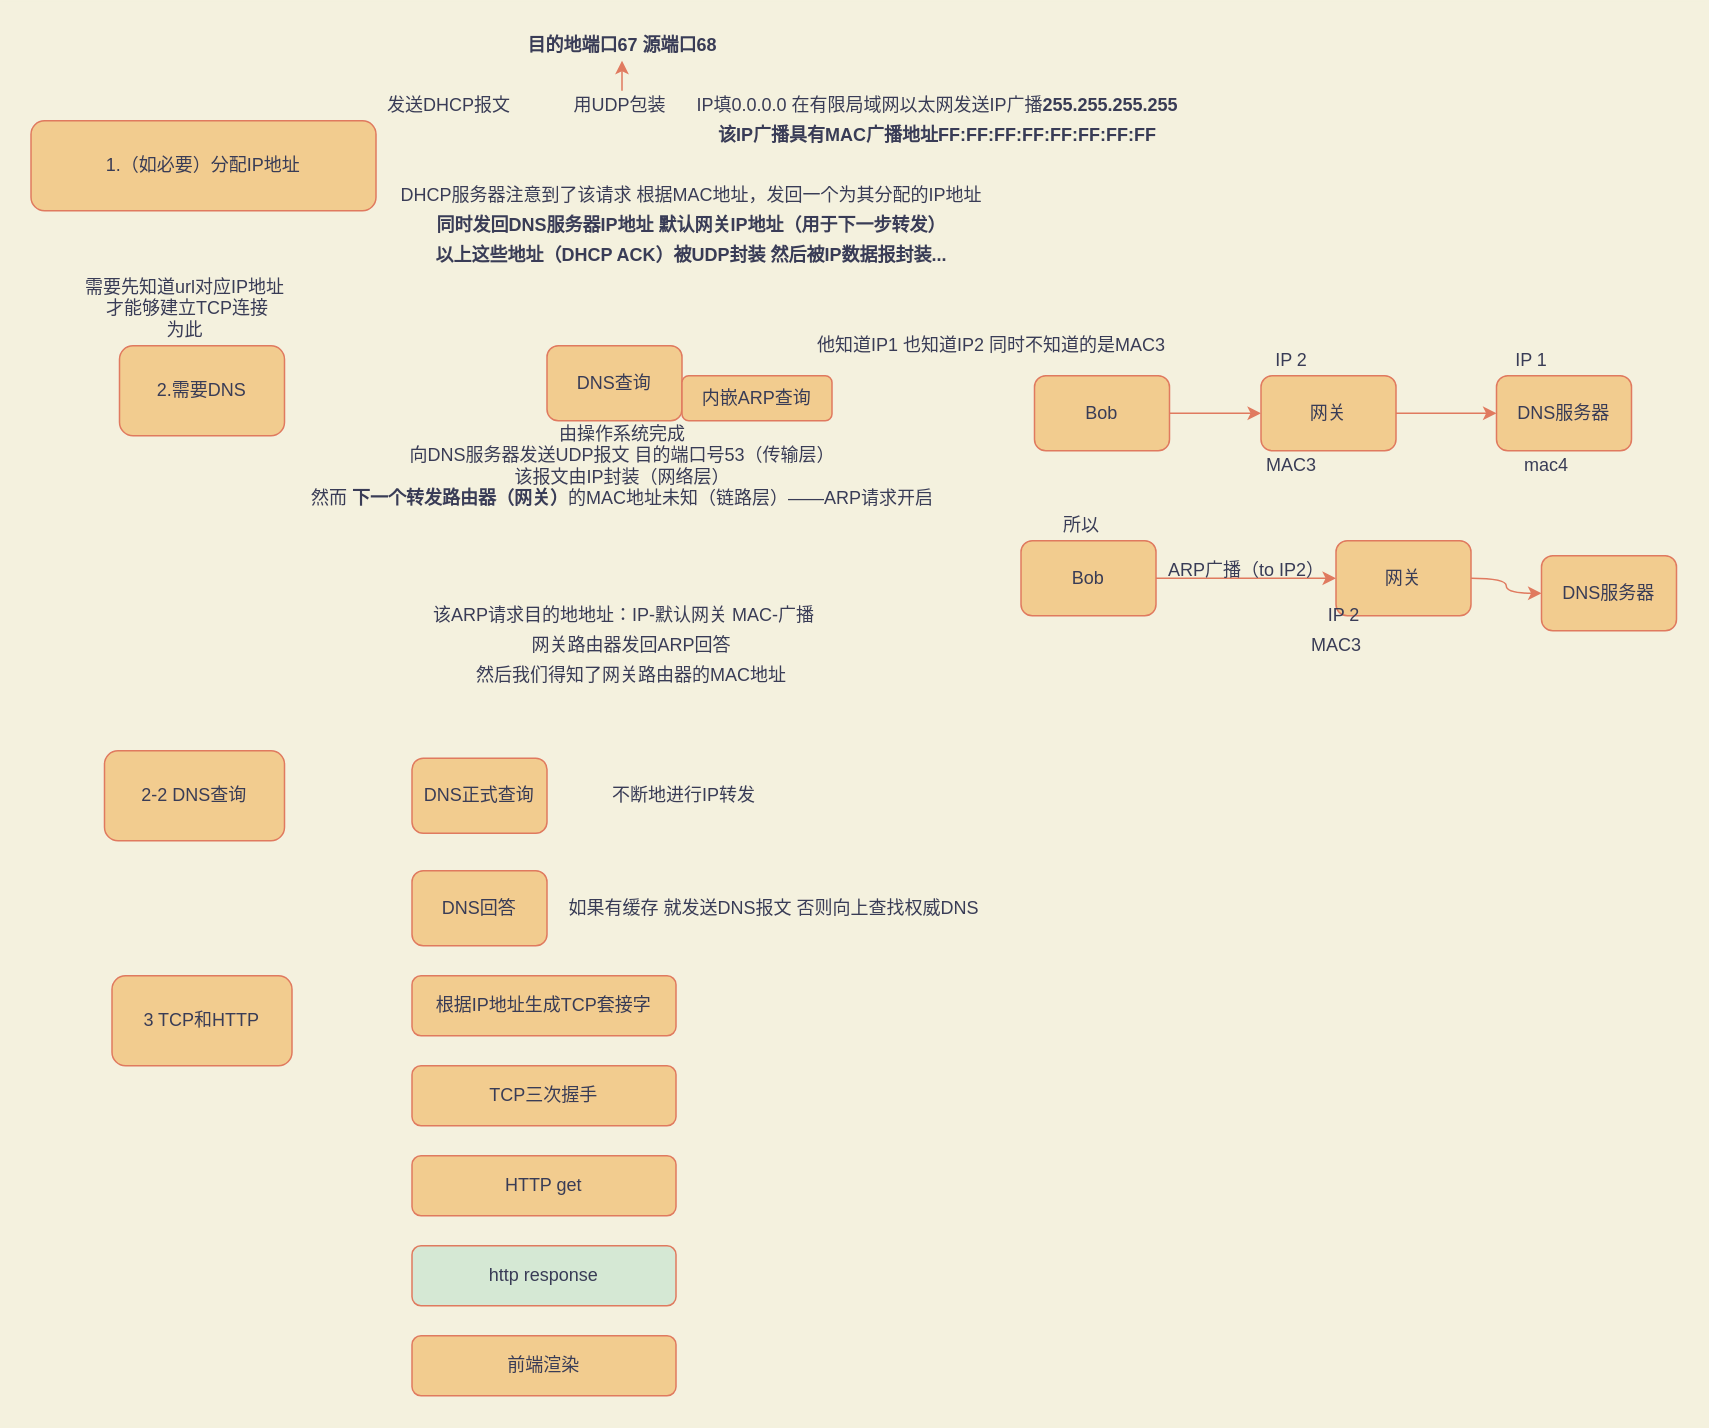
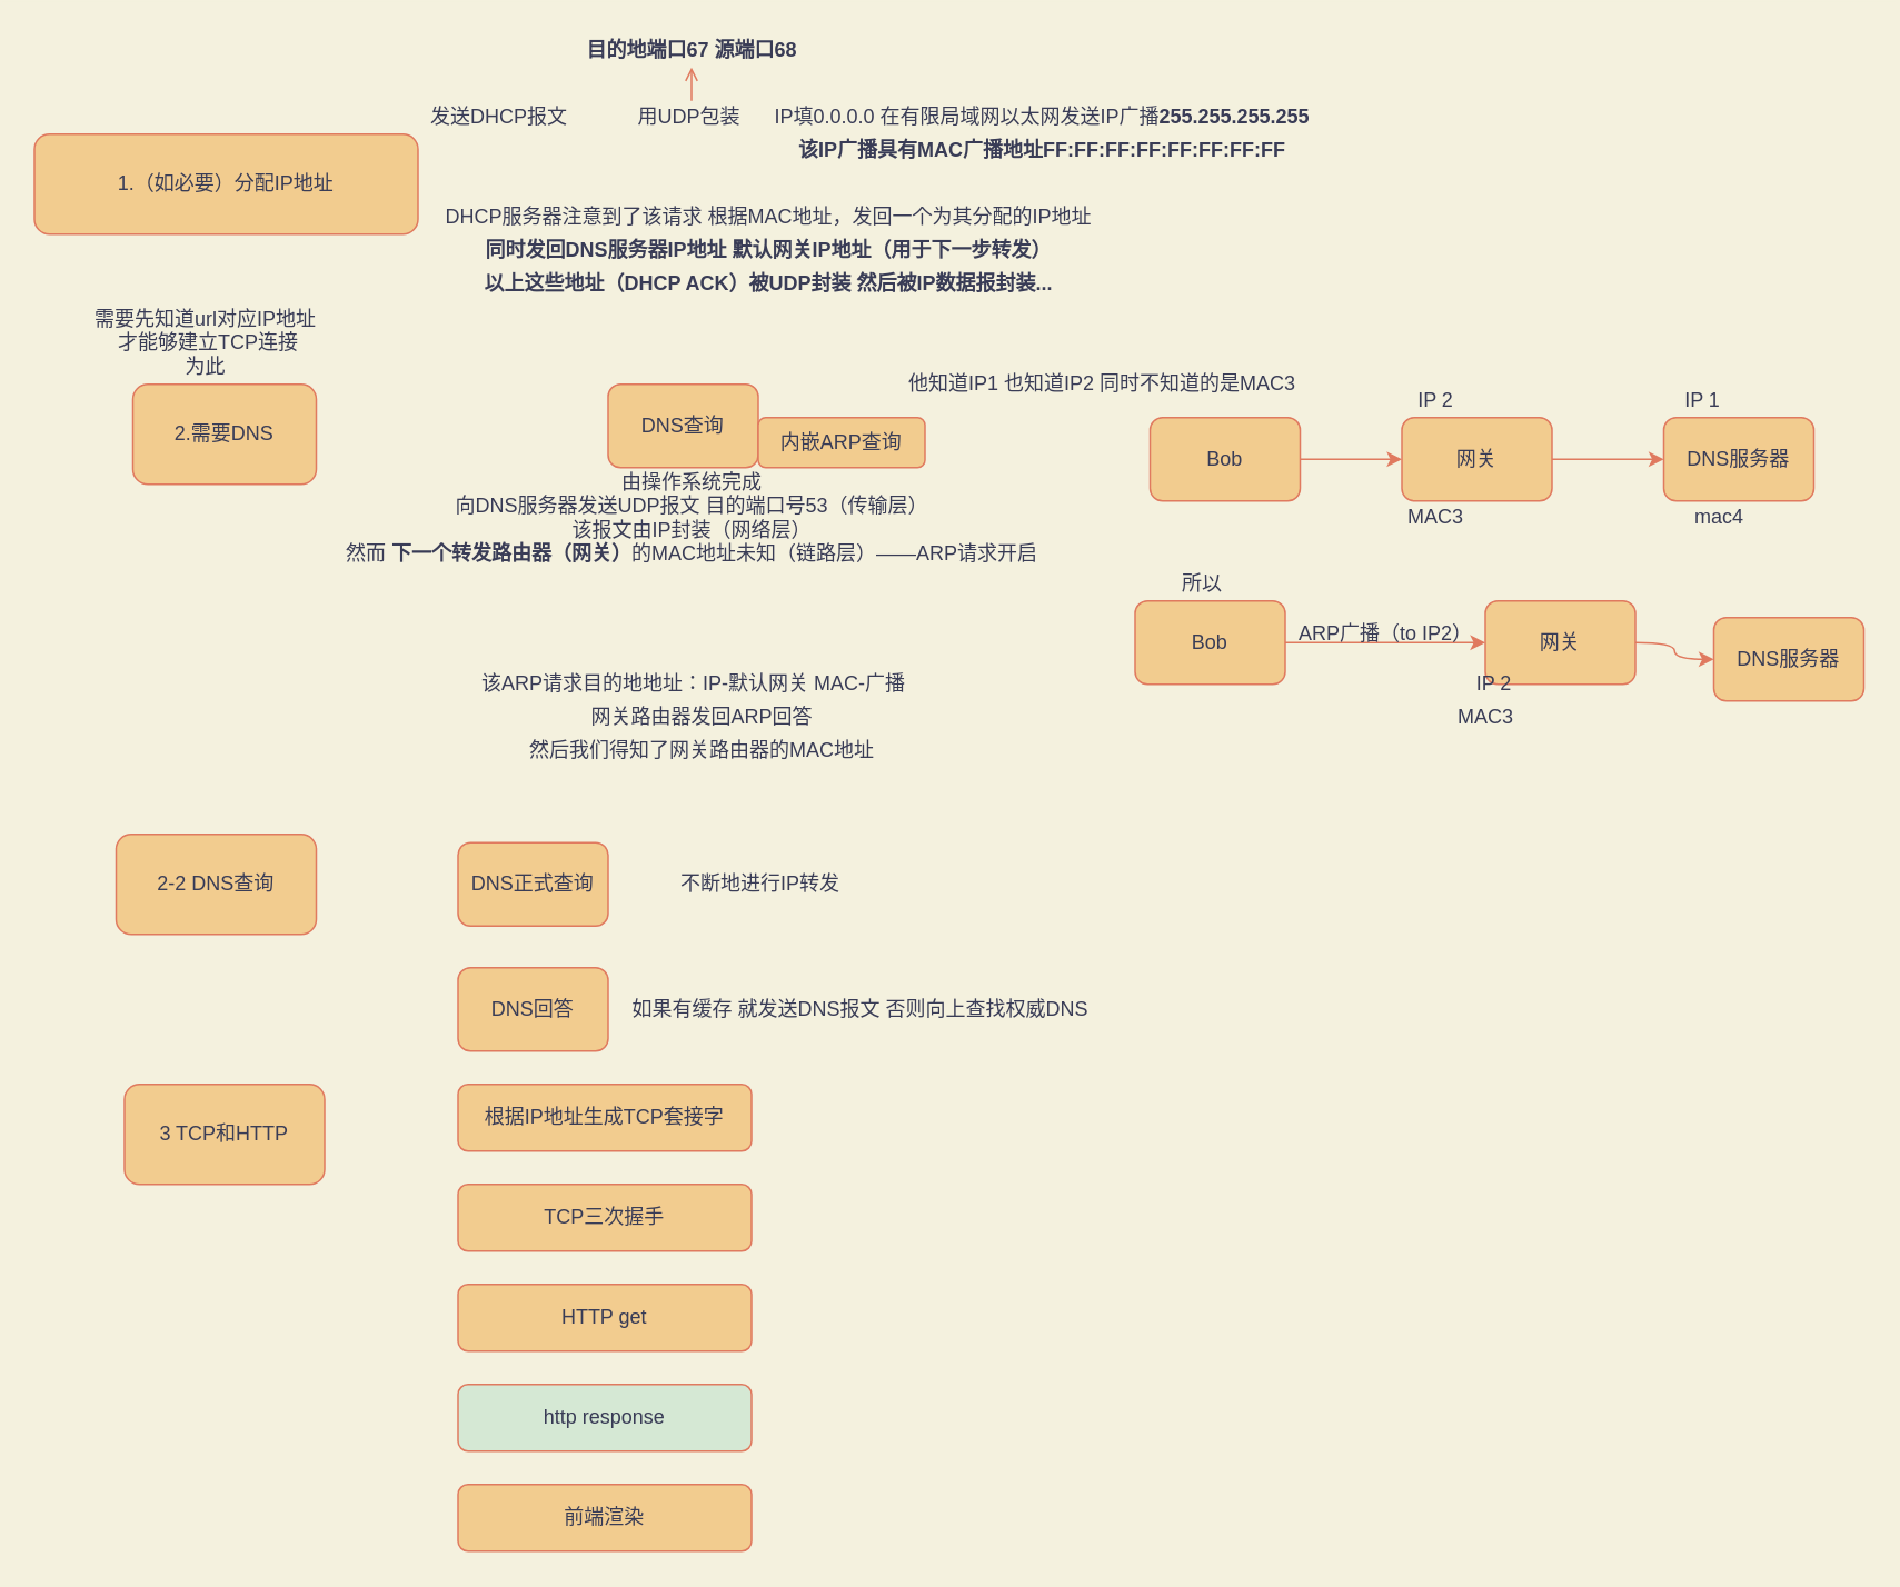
  <mxCell id="0" />
  <mxCell id="1" parent="0" />
  <mxCell id="2" value="1.（如必要）分配IP地址" style="rounded=1;whiteSpace=wrap;html=1;sketch=0;strokeColor=#E07A5F;fillColor=#F2CC8F;fontColor=#393C56;" parent="1" vertex="1"><mxGeometry x="20" y="80" width="230" height="60" as="geometry" /></mxCell>
  <mxCell id="3" value="发送DHCP报文&amp;nbsp;" style="text;html=1;align=center;verticalAlign=middle;resizable=0;points=[];autosize=1;fontColor=#393C56;" parent="1" vertex="1"><mxGeometry x="250" y="60" width="100" height="20" as="geometry" /></mxCell>
  <mxCell id="4" value="DHCP服务器注意到了该请求 根据MAC地址，发回一个为其分配的IP地址" style="text;html=1;align=center;verticalAlign=middle;resizable=0;points=[];autosize=1;fontColor=#393C56;" parent="1" vertex="1"><mxGeometry x="260" y="120" width="400" height="20" as="geometry" /></mxCell>
  <mxCell id="5" value="2.需要DNS" style="rounded=1;whiteSpace=wrap;html=1;sketch=0;strokeColor=#E07A5F;fillColor=#F2CC8F;fontColor=#393C56;" parent="1" vertex="1"><mxGeometry x="79" y="230" width="110" height="60" as="geometry" /></mxCell>
- <mxCell id="6" value="" style="edgeStyle=orthogonalEdgeStyle;curved=1;rounded=1;sketch=0;orthogonalLoop=1;jettySize=auto;html=1;strokeColor=#E07A5F;fillColor=#F2CC8F;fontColor=#393C56;" parent="1" source="7" target="9" edge="1"><mxGeometry relative="1" as="geometry" /></mxCell>
+ <mxCell id="6" value="" style="edgeStyle=orthogonalEdgeStyle;curved=1;rounded=1;sketch=0;orthogonalLoop=1;jettySize=auto;html=1;strokeColor=#E07A5F;fillColor=#F2CC8F;fontColor=#393C56;endArrow=open;" parent="1" source="7" target="9" edge="1"><mxGeometry relative="1" as="geometry" /></mxCell>
  <mxCell id="7" value="用UDP包装&amp;nbsp;" style="text;html=1;align=center;verticalAlign=middle;resizable=0;points=[];autosize=1;fontColor=#393C56;" parent="1" vertex="1"><mxGeometry x="374" y="60" width="80" height="20" as="geometry" /></mxCell>
  <mxCell id="8" value="IP填0.0.0.0 在有限局域网以太网发送IP广播&lt;b&gt;255.255.255.255&lt;/b&gt;" style="text;html=1;align=center;verticalAlign=middle;resizable=0;points=[];autosize=1;fontColor=#393C56;" parent="1" vertex="1"><mxGeometry x="454" y="60" width="340" height="20" as="geometry" /></mxCell>
  <mxCell id="9" value="&lt;b&gt;目的地端口67 源端口68&lt;/b&gt;" style="text;html=1;align=center;verticalAlign=middle;resizable=0;points=[];autosize=1;fontColor=#393C56;" parent="1" vertex="1"><mxGeometry x="344" y="20" width="140" height="20" as="geometry" /></mxCell>
  <mxCell id="10" value="&lt;b&gt;该IP广播具有MAC广播地址FF:FF:FF:FF:FF:FF:FF:FF&lt;/b&gt;" style="text;html=1;align=center;verticalAlign=middle;resizable=0;points=[];autosize=1;fontColor=#393C56;" parent="1" vertex="1"><mxGeometry x="469" y="80" width="310" height="20" as="geometry" /></mxCell>
  <mxCell id="11" value="&lt;b&gt;同时发回DNS服务器IP地址 默认网关IP地址（用于下一步转发）&lt;/b&gt;" style="text;html=1;align=center;verticalAlign=middle;resizable=0;points=[];autosize=1;fontColor=#393C56;" parent="1" vertex="1"><mxGeometry x="285" y="140" width="350" height="20" as="geometry" /></mxCell>
  <mxCell id="12" value="&lt;b&gt;以上这些地址（DHCP ACK）被UDP封装 然后被IP数据报封装...&lt;/b&gt;" style="text;html=1;align=center;verticalAlign=middle;resizable=0;points=[];autosize=1;fontColor=#393C56;" parent="1" vertex="1"><mxGeometry x="280" y="160" width="360" height="20" as="geometry" /></mxCell>
  <mxCell id="13" value="DNS查询" style="rounded=1;whiteSpace=wrap;html=1;sketch=0;strokeColor=#E07A5F;fillColor=#F2CC8F;fontColor=#393C56;" parent="1" vertex="1"><mxGeometry x="364" y="230" width="90" height="50" as="geometry" /></mxCell>
  <mxCell id="14" value="由操作系统完成&lt;br&gt;向DNS服务器发送UDP报文 目的端口号53（传输层）&lt;br&gt;该报文由IP封装（网络层）&lt;br&gt;然而 &lt;b&gt;下一个转发路由器（网关）&lt;/b&gt;的MAC地址未知（链路层）——ARP请求开启" style="text;html=1;align=center;verticalAlign=middle;resizable=0;points=[];autosize=1;fontColor=#393C56;" parent="1" vertex="1"><mxGeometry x="199" y="280" width="430" height="60" as="geometry" /></mxCell>
  <mxCell id="15" value="内嵌ARP查询" style="rounded=1;whiteSpace=wrap;html=1;sketch=0;strokeColor=#E07A5F;fillColor=#F2CC8F;fontColor=#393C56;" parent="1" vertex="1"><mxGeometry x="454" y="250" width="100" height="30" as="geometry" /></mxCell>
  <mxCell id="16" value="该ARP请求目的地地址：IP-默认网关 MAC-广播" style="text;html=1;align=center;verticalAlign=middle;resizable=0;points=[];autosize=1;fontColor=#393C56;" parent="1" vertex="1"><mxGeometry x="280" y="400" width="270" height="20" as="geometry" /></mxCell>
  <mxCell id="17" value="网关路由器发回ARP回答" style="text;html=1;align=center;verticalAlign=middle;resizable=0;points=[];autosize=1;fontColor=#393C56;" parent="1" vertex="1"><mxGeometry x="345" y="420" width="150" height="20" as="geometry" /></mxCell>
  <mxCell id="18" value="然后我们得知了网关路由器的MAC地址" style="text;html=1;align=center;verticalAlign=middle;resizable=0;points=[];autosize=1;fontColor=#393C56;" parent="1" vertex="1"><mxGeometry x="310" y="440" width="220" height="20" as="geometry" /></mxCell>
  <mxCell id="19" value="" style="edgeStyle=orthogonalEdgeStyle;curved=1;rounded=1;sketch=0;orthogonalLoop=1;jettySize=auto;html=1;strokeColor=#E07A5F;fillColor=#F2CC8F;fontColor=#393C56;" parent="1" source="20" target="22" edge="1"><mxGeometry relative="1" as="geometry" /></mxCell>
  <mxCell id="20" value="Bob" style="rounded=1;whiteSpace=wrap;html=1;sketch=0;strokeColor=#E07A5F;fillColor=#F2CC8F;fontColor=#393C56;" parent="1" vertex="1"><mxGeometry x="689" y="250" width="90" height="50" as="geometry" /></mxCell>
  <mxCell id="21" value="" style="edgeStyle=orthogonalEdgeStyle;curved=1;rounded=1;sketch=0;orthogonalLoop=1;jettySize=auto;html=1;strokeColor=#E07A5F;fillColor=#F2CC8F;fontColor=#393C56;" parent="1" source="22" target="23" edge="1"><mxGeometry relative="1" as="geometry" /></mxCell>
  <mxCell id="22" value="网关" style="rounded=1;whiteSpace=wrap;html=1;sketch=0;strokeColor=#E07A5F;fillColor=#F2CC8F;fontColor=#393C56;" parent="1" vertex="1"><mxGeometry x="840" y="250" width="90" height="50" as="geometry" /></mxCell>
  <mxCell id="23" value="DNS服务器" style="rounded=1;whiteSpace=wrap;html=1;sketch=0;strokeColor=#E07A5F;fillColor=#F2CC8F;fontColor=#393C56;" parent="1" vertex="1"><mxGeometry x="997" y="250" width="90" height="50" as="geometry" /></mxCell>
  <mxCell id="24" value="IP 1" style="text;html=1;align=center;verticalAlign=middle;resizable=0;points=[];autosize=1;fontColor=#393C56;" parent="1" vertex="1"><mxGeometry x="1000" y="230" width="40" height="20" as="geometry" /></mxCell>
  <mxCell id="25" value="IP 2" style="text;html=1;align=center;verticalAlign=middle;resizable=0;points=[];autosize=1;fontColor=#393C56;" parent="1" vertex="1"><mxGeometry x="840" y="230" width="40" height="20" as="geometry" /></mxCell>
  <mxCell id="26" value="MAC3" style="text;html=1;align=center;verticalAlign=middle;resizable=0;points=[];autosize=1;fontColor=#393C56;" parent="1" vertex="1"><mxGeometry x="835" y="300" width="50" height="20" as="geometry" /></mxCell>
  <mxCell id="27" value="mac4" style="text;html=1;align=center;verticalAlign=middle;resizable=0;points=[];autosize=1;fontColor=#393C56;" parent="1" vertex="1"><mxGeometry x="1010" y="300" width="40" height="20" as="geometry" /></mxCell>
  <mxCell id="28" value="他知道IP1 也知道IP2 同时不知道的是MAC3" style="text;html=1;align=center;verticalAlign=middle;resizable=0;points=[];autosize=1;fontColor=#393C56;" parent="1" vertex="1"><mxGeometry x="535" y="220" width="250" height="20" as="geometry" /></mxCell>
  <mxCell id="29" value="" style="edgeStyle=orthogonalEdgeStyle;curved=1;rounded=1;sketch=0;orthogonalLoop=1;jettySize=auto;html=1;strokeColor=#E07A5F;fillColor=#F2CC8F;fontColor=#393C56;" parent="1" source="30" target="32" edge="1"><mxGeometry relative="1" as="geometry" /></mxCell>
  <mxCell id="30" value="Bob" style="rounded=1;whiteSpace=wrap;html=1;sketch=0;strokeColor=#E07A5F;fillColor=#F2CC8F;fontColor=#393C56;" parent="1" vertex="1"><mxGeometry x="680" y="360" width="90" height="50" as="geometry" /></mxCell>
  <mxCell id="31" value="" style="edgeStyle=orthogonalEdgeStyle;curved=1;rounded=1;sketch=0;orthogonalLoop=1;jettySize=auto;html=1;strokeColor=#E07A5F;fillColor=#F2CC8F;fontColor=#393C56;" parent="1" source="32" target="33" edge="1"><mxGeometry relative="1" as="geometry" /></mxCell>
  <mxCell id="32" value="网关" style="rounded=1;whiteSpace=wrap;html=1;sketch=0;strokeColor=#E07A5F;fillColor=#F2CC8F;fontColor=#393C56;" parent="1" vertex="1"><mxGeometry x="890" y="360" width="90" height="50" as="geometry" /></mxCell>
  <mxCell id="33" value="DNS服务器" style="rounded=1;whiteSpace=wrap;html=1;sketch=0;strokeColor=#E07A5F;fillColor=#F2CC8F;fontColor=#393C56;" parent="1" vertex="1"><mxGeometry x="1027" y="370" width="90" height="50" as="geometry" /></mxCell>
  <mxCell id="34" value="MAC3" style="text;html=1;align=center;verticalAlign=middle;resizable=0;points=[];autosize=1;fontColor=#393C56;" parent="1" vertex="1"><mxGeometry x="865" y="420" width="50" height="20" as="geometry" /></mxCell>
  <mxCell id="35" value="所以" style="text;html=1;align=center;verticalAlign=middle;resizable=0;points=[];autosize=1;fontColor=#393C56;" parent="1" vertex="1"><mxGeometry x="700" y="340" width="40" height="20" as="geometry" /></mxCell>
  <mxCell id="36" value="ARP广播（to IP2）" style="text;html=1;align=center;verticalAlign=middle;resizable=0;points=[];autosize=1;fontColor=#393C56;" parent="1" vertex="1"><mxGeometry x="770" y="370" width="120" height="20" as="geometry" /></mxCell>
  <mxCell id="37" value="IP 2" style="text;html=1;align=center;verticalAlign=middle;resizable=0;points=[];autosize=1;fontColor=#393C56;" parent="1" vertex="1"><mxGeometry x="875" y="400" width="40" height="20" as="geometry" /></mxCell>
  <mxCell id="38" value="2-2 DNS查询" style="rounded=1;whiteSpace=wrap;html=1;sketch=0;strokeColor=#E07A5F;fillColor=#F2CC8F;fontColor=#393C56;" parent="1" vertex="1"><mxGeometry x="69" y="500" width="120" height="60" as="geometry" /></mxCell>
  <mxCell id="39" value="&lt;span&gt;需要先知道url对应IP地址&amp;nbsp;&lt;/span&gt;&lt;br&gt;&lt;span&gt;才能够建立TCP连接&lt;/span&gt;&lt;br&gt;&lt;span&gt;为此&amp;nbsp;&lt;/span&gt;" style="text;html=1;align=center;verticalAlign=middle;resizable=0;points=[];autosize=1;fontColor=#393C56;" parent="1" vertex="1"><mxGeometry x="49" y="180" width="150" height="50" as="geometry" /></mxCell>
  <mxCell id="40" value="DNS正式查询" style="rounded=1;whiteSpace=wrap;html=1;sketch=0;strokeColor=#E07A5F;fillColor=#F2CC8F;fontColor=#393C56;" parent="1" vertex="1"><mxGeometry x="274" y="505" width="90" height="50" as="geometry" /></mxCell>
  <mxCell id="41" value="DNS回答" style="rounded=1;whiteSpace=wrap;html=1;sketch=0;strokeColor=#E07A5F;fillColor=#F2CC8F;fontColor=#393C56;" parent="1" vertex="1"><mxGeometry x="274" y="580" width="90" height="50" as="geometry" /></mxCell>
  <mxCell id="42" value="如果有缓存 就发送DNS报文 否则向上查找权威DNS" style="text;html=1;align=center;verticalAlign=middle;resizable=0;points=[];autosize=1;fontColor=#393C56;" parent="1" vertex="1"><mxGeometry x="370" y="595" width="290" height="20" as="geometry" /></mxCell>
  <mxCell id="43" value="不断地进行IP转发" style="text;html=1;align=center;verticalAlign=middle;resizable=0;points=[];autosize=1;fontColor=#393C56;" parent="1" vertex="1"><mxGeometry x="400" y="520" width="110" height="20" as="geometry" /></mxCell>
  <mxCell id="44" value="3 TCP和HTTP" style="rounded=1;whiteSpace=wrap;html=1;sketch=0;strokeColor=#E07A5F;fillColor=#F2CC8F;fontColor=#393C56;" parent="1" vertex="1"><mxGeometry x="74" y="650" width="120" height="60" as="geometry" /></mxCell>
  <mxCell id="45" value="根据IP地址生成TCP套接字" style="rounded=1;whiteSpace=wrap;html=1;sketch=0;strokeColor=#E07A5F;fillColor=#F2CC8F;fontColor=#393C56;" parent="1" vertex="1"><mxGeometry x="274" y="650" width="176" height="40" as="geometry" /></mxCell>
  <mxCell id="46" value="TCP三次握手" style="rounded=1;whiteSpace=wrap;html=1;sketch=0;strokeColor=#E07A5F;fillColor=#F2CC8F;fontColor=#393C56;" parent="1" vertex="1"><mxGeometry x="274" y="710" width="176" height="40" as="geometry" /></mxCell>
  <mxCell id="47" value="HTTP get" style="rounded=1;whiteSpace=wrap;html=1;sketch=0;strokeColor=#E07A5F;fillColor=#F2CC8F;fontColor=#393C56;" parent="1" vertex="1"><mxGeometry x="274" y="770" width="176" height="40" as="geometry" /></mxCell>
  <mxCell id="48" value="http response" style="rounded=1;whiteSpace=wrap;html=1;sketch=0;strokeColor=#E07A5F;fillColor=#d5e8d4;fontColor=#393C56;" parent="1" vertex="1"><mxGeometry x="274" y="830" width="176" height="40" as="geometry" /></mxCell>
  <mxCell id="49" value="前端渲染" style="rounded=1;whiteSpace=wrap;html=1;sketch=0;strokeColor=#E07A5F;fillColor=#F2CC8F;fontColor=#393C56;" parent="1" vertex="1"><mxGeometry x="274" y="890" width="176" height="40" as="geometry" /></mxCell>
